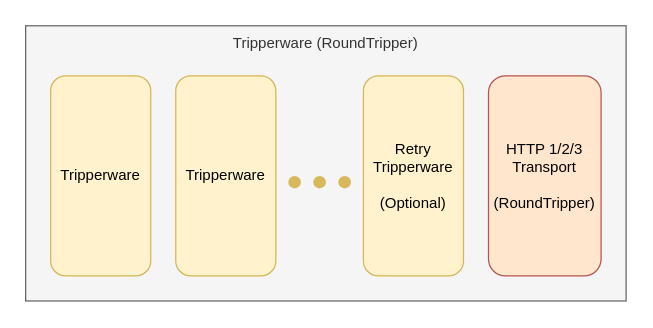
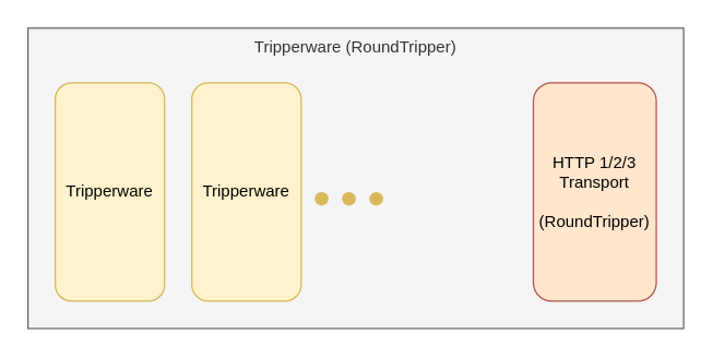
  <mxCell id="0" />
  <mxCell id="1" parent="0" />
  <mxCell id="2" value="Tripperware (RoundTripper)" style="rounded=0;whiteSpace=wrap;html=1;horizontal=1;verticalAlign=top;fillColor=#f5f5f5;fontColor=#333333;strokeColor=#666666;" parent="1" vertex="1"><mxGeometry x="20" y="20" width="480" height="220" as="geometry" /></mxCell>
  <mxCell id="3" value="HTTP 1/2/3&lt;br&gt;Transport&lt;br&gt;&lt;br&gt;(RoundTripper)" style="rounded=1;whiteSpace=wrap;html=1;fillColor=#ffe6cc;strokeColor=#b85450;" parent="1" vertex="1"><mxGeometry x="390" y="60" width="90" height="160" as="geometry" /></mxCell>
- <mxCell id="4" value="Retry&lt;br style=&quot;border-color: var(--border-color);&quot;&gt;Tripperware&lt;br style=&quot;border-color: var(--border-color);&quot;&gt;&lt;br style=&quot;border-color: var(--border-color);&quot;&gt;(Optional)" style="rounded=1;whiteSpace=wrap;html=1;fillColor=#fff2cc;strokeColor=#d6b656;" parent="1" vertex="1"><mxGeometry x="290" y="60" width="80" height="160" as="geometry" /></mxCell>
  <mxCell id="5" value="Tripperware" style="rounded=1;whiteSpace=wrap;html=1;fillColor=#fff2cc;strokeColor=#d6b656;" parent="1" vertex="1"><mxGeometry x="140" y="60" width="80" height="160" as="geometry" /></mxCell>
  <mxCell id="6" value="Tripperware" style="rounded=1;whiteSpace=wrap;html=1;fillColor=#fff2cc;strokeColor=#d6b656;" parent="1" vertex="1"><mxGeometry x="40" y="60" width="80" height="160" as="geometry" /></mxCell>
  <mxCell id="7" value="" style="ellipse;whiteSpace=wrap;html=1;aspect=fixed;fillColor=#d8b85b;strokeColor=none;" parent="1" vertex="1"><mxGeometry x="230" y="140" width="10" height="10" as="geometry" /></mxCell>
  <mxCell id="8" value="" style="ellipse;whiteSpace=wrap;html=1;aspect=fixed;fillColor=#d8b85b;strokeColor=none;" parent="1" vertex="1"><mxGeometry x="250" y="140" width="10" height="10" as="geometry" /></mxCell>
  <mxCell id="9" value="" style="ellipse;whiteSpace=wrap;html=1;aspect=fixed;fillColor=#d8b85b;strokeColor=none;" parent="1" vertex="1"><mxGeometry x="270" y="140" width="10" height="10" as="geometry" /></mxCell>
